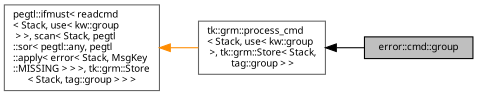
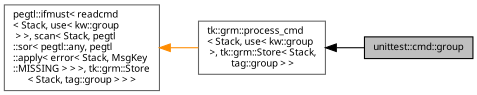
  digraph {
    rankdir=LR
    node [color=gray40 fontname="sans-serif" fontsize=9 shape=record]
    edge [dir=back fontname="sans-serif" fontsize=9 labelfontname="sans-serif" labelfontsize=9 style=solid]
-   n1 [color=black fillcolor=grey75 fontcolor=black height=0.2 label="error::cmd::group" style=filled width=0.4]
+   n1 [color=black fillcolor=grey75 fontcolor=black height=0.2 label="unittest::cmd::group" style=filled width=0.4]
    n2 [height=0.2 label="tk::grm::process_cmd\l\< Stack, use\< kw::group\l \>, tk::grm::Store\< Stack,\l tag::group \> \>" width=0.4]
    n3 [height=0.2 label="pegtl::ifmust\< readcmd\l\< Stack, use\< kw::group\l \> \>, scan\< Stack, pegtl\l::sor\< pegtl::any, pegtl\l::apply\< error\< Stack, MsgKey\l::MISSING \> \> \>, tk::grm::Store\l\< Stack, tag::group \> \> \>" width=0.4]
    n2 -> n1 [color=black]
    n3 -> n2 [color=darkorange]
  }
